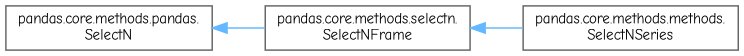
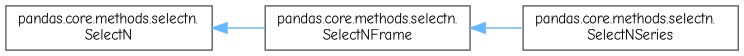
  digraph {
    fontname="Comic Neue"
    rankdir=LR
    node [color=grey40 fillcolor=white fontname="Comic Neue" fontsize=10 shape=box style=filled]
    edge [color=steelblue1 dir=back fontname="Comic Neue" fontsize=10 labelfontname=Helvetica labelfontsize=10 style=solid]
-   n1 [height=0.2 label="pandas.core.methods.pandas.\lSelectN" width=0.4]
+   n1 [height=0.2 label="pandas.core.methods.selectn.\lSelectN" width=0.4]
    n2 [height=0.2 label="pandas.core.methods.selectn.\lSelectNFrame" width=0.4]
-   n3 [height=0.2 label="pandas.core.methods.methods.\lSelectNSeries" width=0.4]
+   n3 [height=0.2 label="pandas.core.methods.selectn.\lSelectNSeries" width=0.4]
    n1 -> n2
    n2 -> n3
  }
